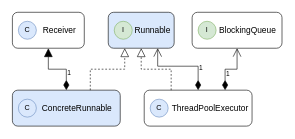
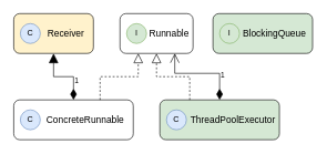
  <mxCell id="0" />
  <mxCell id="1" parent="0" />
  <mxCell id="2" value="" style="group" vertex="1" connectable="0" parent="1"><mxGeometry x="20" y="20" width="120" height="60" as="geometry" /></mxCell>
- <mxCell id="3" value="&lt;font style=&quot;font-size: 14px;&quot;&gt;Receiver&amp;nbsp; &amp;nbsp;&lt;/font&gt;" style="rounded=1;whiteSpace=wrap;html=1;align=right;" vertex="1" parent="2"><mxGeometry width="120" height="60" as="geometry" /></mxCell>
+ <mxCell id="3" value="&lt;font style=&quot;font-size: 14px;&quot;&gt;Receiver&amp;nbsp; &amp;nbsp;&lt;/font&gt;" style="rounded=1;whiteSpace=wrap;html=1;align=right;fillColor=#fff2cc;" vertex="1" parent="2"><mxGeometry width="120" height="60" as="geometry" /></mxCell>
  <mxCell id="4" value="C" style="ellipse;whiteSpace=wrap;html=1;aspect=fixed;fillColor=#dae8fc;strokeColor=#6c8ebf;" vertex="1" parent="2"><mxGeometry x="10" y="15" width="30" height="30" as="geometry" /></mxCell>
- <mxCell id="5" value="&lt;span style=&quot;font-size: 14px;&quot;&gt;ConcreteRunnable&amp;nbsp; &amp;nbsp;&lt;/span&gt;" style="rounded=1;whiteSpace=wrap;html=1;align=right;container=0;fillColor=#dae8fc;" vertex="1" parent="1"><mxGeometry x="20" y="150" width="180" height="60" as="geometry" /></mxCell>
+ <mxCell id="5" value="&lt;span style=&quot;font-size: 14px;&quot;&gt;ConcreteRunnable&amp;nbsp; &amp;nbsp;&lt;/span&gt;" style="rounded=1;whiteSpace=wrap;html=1;align=right;container=0;" vertex="1" parent="1"><mxGeometry x="20" y="150" width="180" height="60" as="geometry" /></mxCell>
  <mxCell id="6" value="C" style="ellipse;whiteSpace=wrap;html=1;aspect=fixed;fillColor=#dae8fc;strokeColor=#6c8ebf;container=0;" vertex="1" parent="1"><mxGeometry x="30" y="165" width="30" height="30" as="geometry" /></mxCell>
- <mxCell id="7" value="&lt;span style=&quot;font-size: 14px;&quot;&gt;ThreadPoolExecutor&amp;nbsp;&lt;/span&gt;" style="rounded=1;whiteSpace=wrap;html=1;align=right;container=0;" vertex="1" parent="1"><mxGeometry x="240" y="150" width="180" height="60" as="geometry" /></mxCell>
+ <mxCell id="7" value="&lt;span style=&quot;font-size: 14px;&quot;&gt;ThreadPoolExecutor&amp;nbsp;&lt;/span&gt;" style="rounded=1;whiteSpace=wrap;html=1;align=right;container=0;fillColor=#d5e8d4;" vertex="1" parent="1"><mxGeometry x="240" y="150" width="180" height="60" as="geometry" /></mxCell>
  <mxCell id="8" value="C" style="ellipse;whiteSpace=wrap;html=1;aspect=fixed;fillColor=#dae8fc;strokeColor=#6c8ebf;container=0;" vertex="1" parent="1"><mxGeometry x="250" y="165" width="30" height="30" as="geometry" /></mxCell>
- <mxCell id="9" value="&lt;span style=&quot;font-size: 14px;&quot;&gt;Runnable&amp;nbsp;&lt;/span&gt;" style="rounded=1;whiteSpace=wrap;html=1;align=right;container=0;fillColor=#dae8fc;" vertex="1" parent="1"><mxGeometry x="180" y="20" width="110" height="60" as="geometry" /></mxCell>
+ <mxCell id="9" value="&lt;span style=&quot;font-size: 14px;&quot;&gt;Runnable&amp;nbsp;&lt;/span&gt;" style="rounded=1;whiteSpace=wrap;html=1;align=right;container=0;" vertex="1" parent="1"><mxGeometry x="180" y="20" width="110" height="60" as="geometry" /></mxCell>
  <mxCell id="10" value="I" style="ellipse;whiteSpace=wrap;html=1;aspect=fixed;fillColor=#d5e8d4;strokeColor=#82b366;container=0;" vertex="1" parent="1"><mxGeometry x="190" y="35" width="30" height="30" as="geometry" /></mxCell>
- <mxCell id="11" value="&lt;span style=&quot;font-size: 14px;&quot;&gt;BlockingQueue&amp;nbsp;&amp;nbsp;&lt;/span&gt;" style="rounded=1;whiteSpace=wrap;html=1;align=right;container=0;" vertex="1" parent="1"><mxGeometry x="320" y="20" width="150" height="60" as="geometry" /></mxCell>
+ <mxCell id="11" value="&lt;span style=&quot;font-size: 14px;&quot;&gt;BlockingQueue&amp;nbsp;&amp;nbsp;&lt;/span&gt;" style="rounded=1;whiteSpace=wrap;html=1;align=right;container=0;fillColor=#d5e8d4;" vertex="1" parent="1"><mxGeometry x="320" y="20" width="150" height="60" as="geometry" /></mxCell>
  <mxCell id="12" value="I" style="ellipse;whiteSpace=wrap;html=1;aspect=fixed;fillColor=#d5e8d4;strokeColor=#82b366;container=0;" vertex="1" parent="1"><mxGeometry x="330" y="35" width="30" height="30" as="geometry" /></mxCell>
  <mxCell id="13" value="1" style="endArrow=block;html=1;endSize=12;startArrow=diamondThin;startSize=14;startFill=1;edgeStyle=orthogonalEdgeStyle;align=left;verticalAlign=bottom;rounded=0;exitX=0.5;exitY=0;exitDx=0;exitDy=0;" edge="1" parent="1" source="5" target="3"><mxGeometry x="-0.6" relative="1" as="geometry"><mxPoint x="80" y="100" as="sourcePoint" /><mxPoint x="240" y="100" as="targetPoint" /><mxPoint as="offset" /></mxGeometry></mxCell>
  <mxCell id="14" value="" style="endArrow=block;dashed=1;endFill=0;endSize=12;html=1;rounded=0;edgeStyle=orthogonalEdgeStyle;entryX=0.25;entryY=1;entryDx=0;entryDy=0;" edge="1" parent="1" target="9"><mxGeometry width="160" relative="1" as="geometry"><mxPoint x="150" y="150" as="sourcePoint" /><mxPoint x="320" y="140" as="targetPoint" /><Array as="points"><mxPoint x="150" y="115" /><mxPoint x="208" y="115" /></Array></mxGeometry></mxCell>
  <mxCell id="15" value="" style="endArrow=block;dashed=1;endFill=0;endSize=12;html=1;rounded=0;edgeStyle=orthogonalEdgeStyle;entryX=0.5;entryY=1;entryDx=0;entryDy=0;exitX=0.25;exitY=0;exitDx=0;exitDy=0;" edge="1" parent="1" source="7" target="9"><mxGeometry width="160" relative="1" as="geometry"><mxPoint x="301" y="150" as="sourcePoint" /><mxPoint x="359" y="80" as="targetPoint" /><Array as="points"><mxPoint x="285" y="115" /><mxPoint x="235" y="115" /></Array></mxGeometry></mxCell>
  <mxCell id="16" value="1" style="endArrow=open;html=1;endSize=12;startArrow=diamondThin;startSize=14;startFill=1;edgeStyle=orthogonalEdgeStyle;align=left;verticalAlign=bottom;rounded=0;exitX=0.5;exitY=0;exitDx=0;exitDy=0;entryX=0.75;entryY=1;entryDx=0;entryDy=0;" edge="1" parent="1" source="7" target="9"><mxGeometry x="-0.6" relative="1" as="geometry"><mxPoint x="330" y="164.48" as="sourcePoint" /><mxPoint x="300" y="94.48" as="targetPoint" /><mxPoint as="offset" /><Array as="points"><mxPoint x="330" y="110" /><mxPoint x="263" y="110" /></Array></mxGeometry></mxCell>
- <mxCell id="17" value="1" style="endArrow=open;html=1;endSize=12;startArrow=diamondThin;startSize=14;startFill=1;edgeStyle=orthogonalEdgeStyle;align=left;verticalAlign=bottom;rounded=0;exitX=0.75;exitY=0;exitDx=0;exitDy=0;" edge="1" parent="1" source="7" target="11"><mxGeometry x="-0.6" relative="1" as="geometry"><mxPoint x="340" y="160" as="sourcePoint" /><mxPoint x="273" y="90" as="targetPoint" /><mxPoint as="offset" /></mxGeometry></mxCell>
